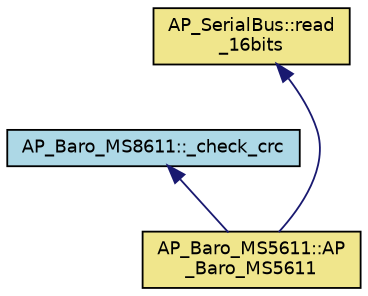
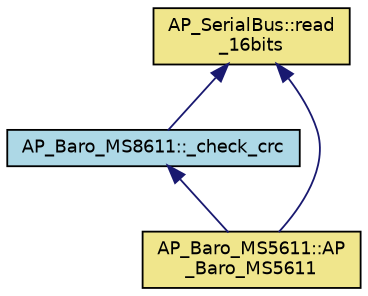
  digraph {
    rankdir=TB
    node [color=black fillcolor=khaki fontname=Helvetica fontsize=10 shape=record style=filled]
    edge [color=midnightblue dir=back fontname=Helvetica fontsize=10 labelfontname=Helvetica labelfontsize=10 style=solid]
    n1 [fontcolor=black height=0.2 label="AP_SerialBus::read\l_16bits" width=0.4]
    n2 [fillcolor=lightblue height=0.2 label="AP_Baro_MS8611::_check_crc" width=0.4]
    n3 [height=0.2 label="AP_Baro_MS5611::AP\l_Baro_MS5611" width=0.4]
+   n1 -> n2
    n1 -> n3
    n2 -> n3
  }
